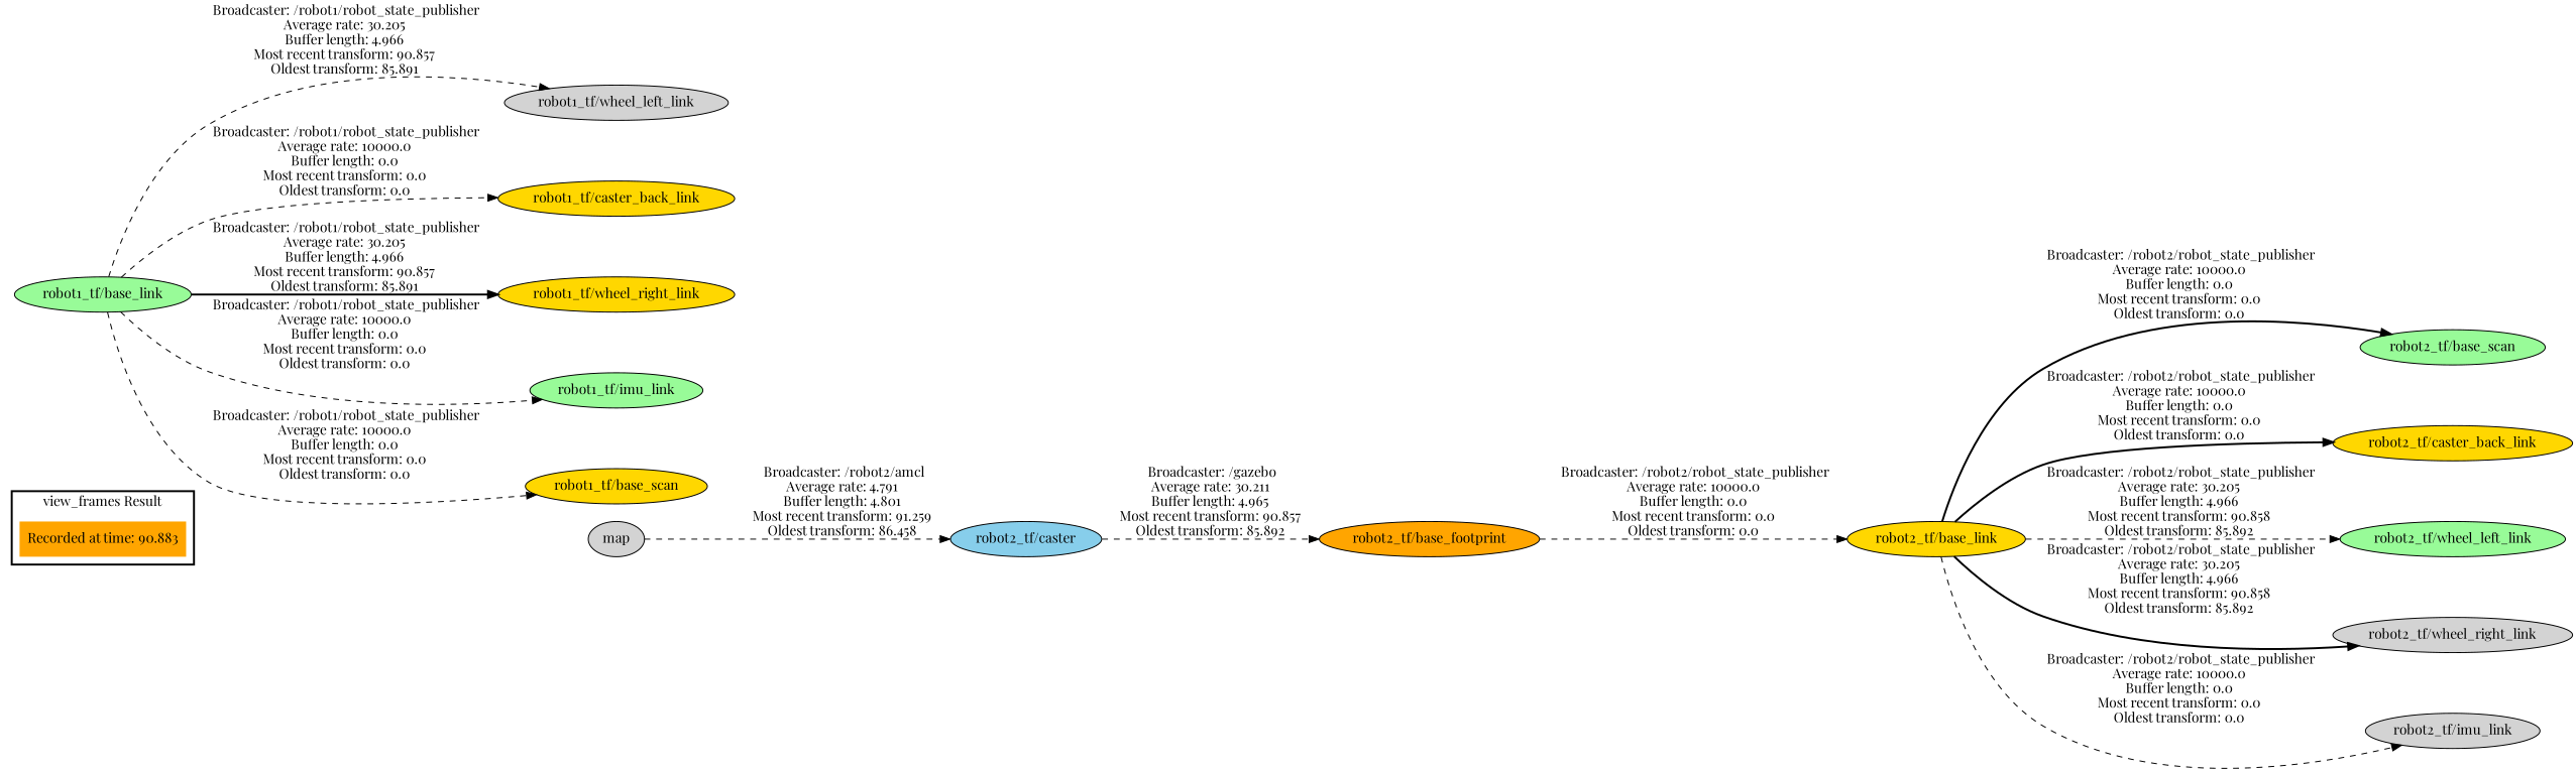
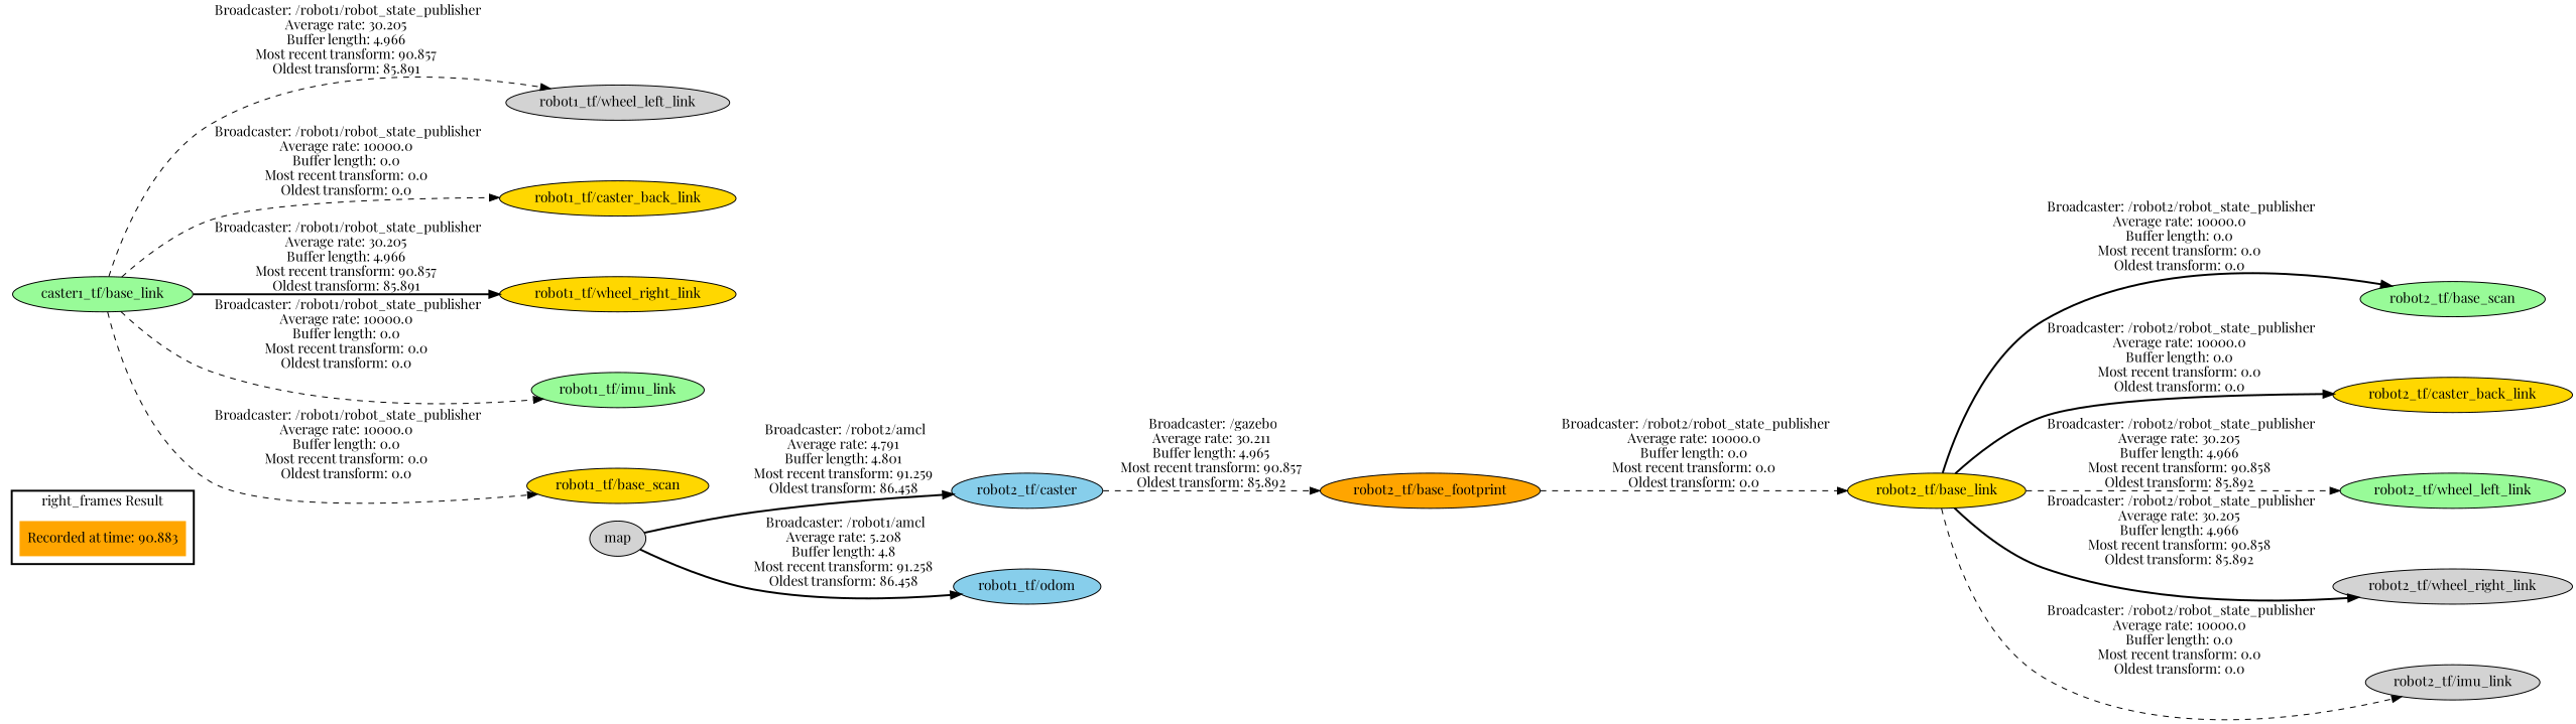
  digraph {
    fontname="Playfair Display"
    rankdir=LR
    node [fillcolor=gold fontname="Playfair Display" style=filled]
    edge [fontname="Playfair Display" style=dashed]
    "Recorded at time: 90.883" [fillcolor=orange shape=plaintext]
    map [fillcolor=lightgrey]
    "robot2_tf/base_scan" [fillcolor=palegreen]
    "robot2_tf/base_link"
    "robot2_tf/caster_back_link"
    "robot2_tf/wheel_left_link" [fillcolor=palegreen]
    "robot2_tf/wheel_right_link" [fillcolor=lightgrey]
    "robot2_tf/imu_link" [fillcolor=lightgrey]
    n9 [fillcolor=skyblue label="robot2_tf/caster"]
+   "robot1_tf/odom" [fillcolor=skyblue]
    "robot2_tf/base_footprint" [fillcolor=orange]
-   "robot1_tf/base_link" [fillcolor=palegreen]
+   "robot1_tf/base_link" [fillcolor=palegreen label="caster1_tf/base_link"]
    "robot1_tf/wheel_left_link" [fillcolor=lightgrey]
    "robot1_tf/caster_back_link"
    "robot1_tf/wheel_right_link"
    "robot1_tf/imu_link" [fillcolor=palegreen]
    "robot1_tf/base_scan"
    subgraph cluster_1 {
      color=black
-     label="view_frames Result"
+     label="right_frames Result"
      style=bold
      "Recorded at time: 90.883"
    }
    "Recorded at time: 90.883" -> map [style=invis]
-   map -> n9 [label=" Broadcaster: /robot2/amcl\nAverage rate: 4.791\nBuffer length: 4.801\nMost recent transform: 91.259\nOldest transform: 86.458\n"]
+   map -> n9 [label=" Broadcaster: /robot2/amcl\nAverage rate: 4.791\nBuffer length: 4.801\nMost recent transform: 91.259\nOldest transform: 86.458\n" style=bold]
+   map -> "robot1_tf/odom" [label=" Broadcaster: /robot1/amcl\nAverage rate: 5.208\nBuffer length: 4.8\nMost recent transform: 91.258\nOldest transform: 86.458\n" style=bold]
    "robot2_tf/base_link" -> "robot2_tf/base_scan" [label=" Broadcaster: /robot2/robot_state_publisher\nAverage rate: 10000.0\nBuffer length: 0.0\nMost recent transform: 0.0\nOldest transform: 0.0\n" style=bold]
    "robot2_tf/base_link" -> "robot2_tf/caster_back_link" [label=" Broadcaster: /robot2/robot_state_publisher\nAverage rate: 10000.0\nBuffer length: 0.0\nMost recent transform: 0.0\nOldest transform: 0.0\n" style=bold]
    "robot2_tf/base_link" -> "robot2_tf/wheel_left_link" [label=" Broadcaster: /robot2/robot_state_publisher\nAverage rate: 30.205\nBuffer length: 4.966\nMost recent transform: 90.858\nOldest transform: 85.892\n"]
    "robot2_tf/base_link" -> "robot2_tf/wheel_right_link" [label=" Broadcaster: /robot2/robot_state_publisher\nAverage rate: 30.205\nBuffer length: 4.966\nMost recent transform: 90.858\nOldest transform: 85.892\n" style=bold]
    "robot2_tf/base_link" -> "robot2_tf/imu_link" [label=" Broadcaster: /robot2/robot_state_publisher\nAverage rate: 10000.0\nBuffer length: 0.0\nMost recent transform: 0.0\nOldest transform: 0.0\n"]
    n9 -> "robot2_tf/base_footprint" [label=" Broadcaster: /gazebo\nAverage rate: 30.211\nBuffer length: 4.965\nMost recent transform: 90.857\nOldest transform: 85.892\n"]
    "robot2_tf/base_footprint" -> "robot2_tf/base_link" [label=" Broadcaster: /robot2/robot_state_publisher\nAverage rate: 10000.0\nBuffer length: 0.0\nMost recent transform: 0.0\nOldest transform: 0.0\n"]
    "robot1_tf/base_link" -> "robot1_tf/wheel_left_link" [label=" Broadcaster: /robot1/robot_state_publisher\nAverage rate: 30.205\nBuffer length: 4.966\nMost recent transform: 90.857\nOldest transform: 85.891\n"]
    "robot1_tf/base_link" -> "robot1_tf/caster_back_link" [label=" Broadcaster: /robot1/robot_state_publisher\nAverage rate: 10000.0\nBuffer length: 0.0\nMost recent transform: 0.0\nOldest transform: 0.0\n"]
    "robot1_tf/base_link" -> "robot1_tf/wheel_right_link" [label=" Broadcaster: /robot1/robot_state_publisher\nAverage rate: 30.205\nBuffer length: 4.966\nMost recent transform: 90.857\nOldest transform: 85.891\n" style=bold]
    "robot1_tf/base_link" -> "robot1_tf/imu_link" [label=" Broadcaster: /robot1/robot_state_publisher\nAverage rate: 10000.0\nBuffer length: 0.0\nMost recent transform: 0.0\nOldest transform: 0.0\n"]
    "robot1_tf/base_link" -> "robot1_tf/base_scan" [label=" Broadcaster: /robot1/robot_state_publisher\nAverage rate: 10000.0\nBuffer length: 0.0\nMost recent transform: 0.0\nOldest transform: 0.0\n"]
  }
